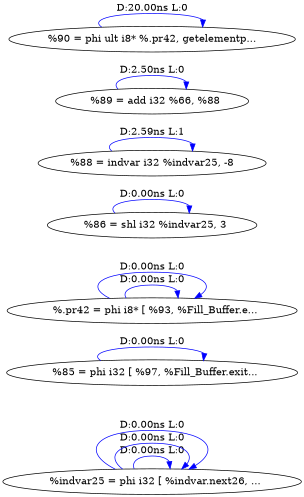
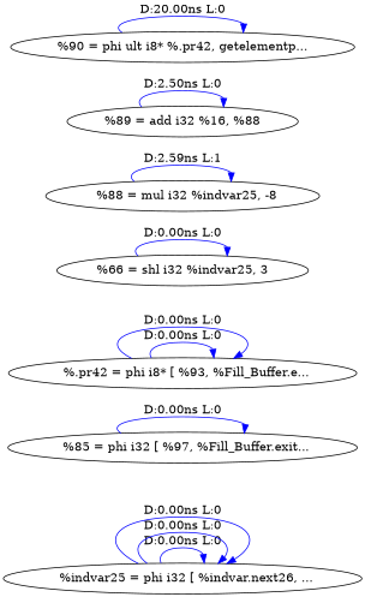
  digraph {
    rankdir=LR
    edge [color=blue]
    n1 [label="  %indvar25 = phi i32 [ %indvar.next26, ..."]
    n2 [label="  %85 = phi i32 [ %97, %Fill_Buffer.exit..."]
    n3 [label="  %.pr42 = phi i8* [ %93, %Fill_Buffer.e..."]
-   n4 [label="  %86 = shl i32 %indvar25, 3"]
-   n5 [label="%88 = indvar i32 %indvar25, -8"]
-   n6 [label="  %89 = add i32 %66, %88"]
+   n4 [label="%66 = shl i32 %indvar25, 3"]
+   n5 [label="  %88 = mul i32 %indvar25, -8"]
+   n6 [label="%89 = add i32 %16, %88"]
    n7 [label="%90 = phi ult i8* %.pr42, getelementp..."]
    n1 -> n1 [label="D:0.00ns L:0"]
    n1 -> n1 [label="D:0.00ns L:0"]
    n1 -> n1 [label="D:0.00ns L:0"]
    n2 -> n2 [label="D:0.00ns L:0"]
    n3 -> n3 [label="D:0.00ns L:0"]
    n3 -> n3 [label="D:0.00ns L:0"]
    n4 -> n4 [label="D:0.00ns L:0"]
    n5 -> n5 [label="D:2.59ns L:1"]
    n6 -> n6 [label="D:2.50ns L:0"]
    n7 -> n7 [label="D:20.00ns L:0"]
  }
